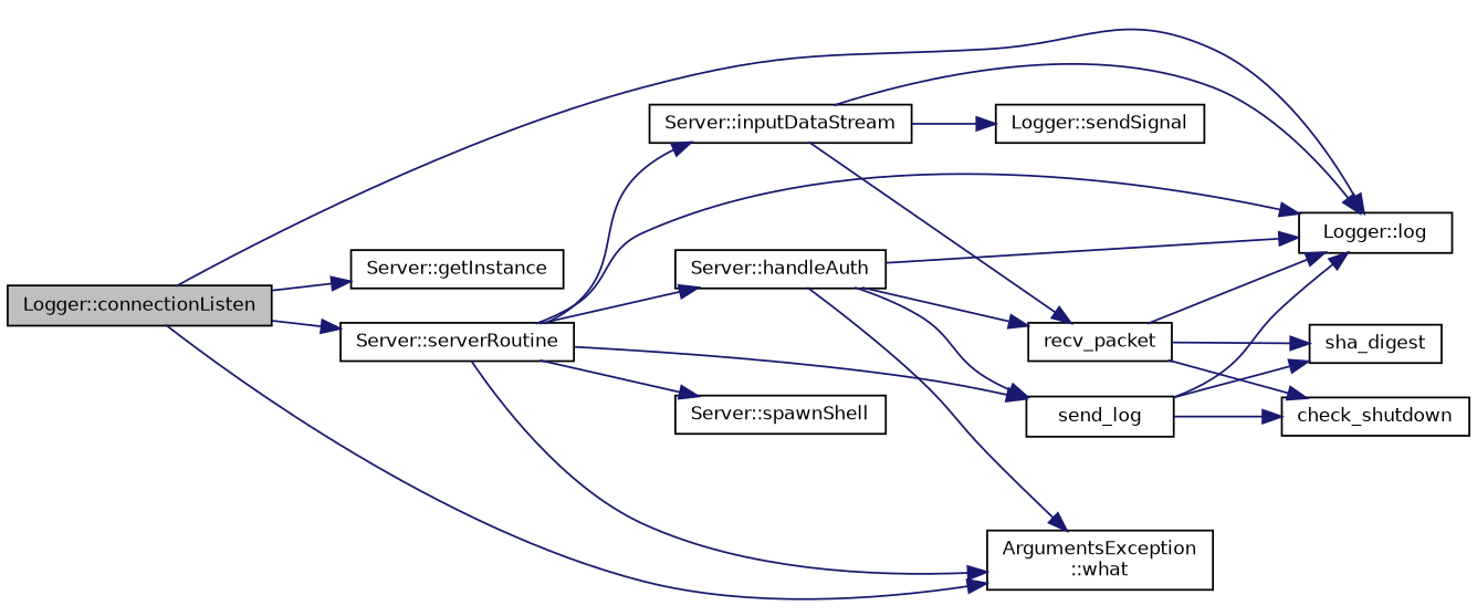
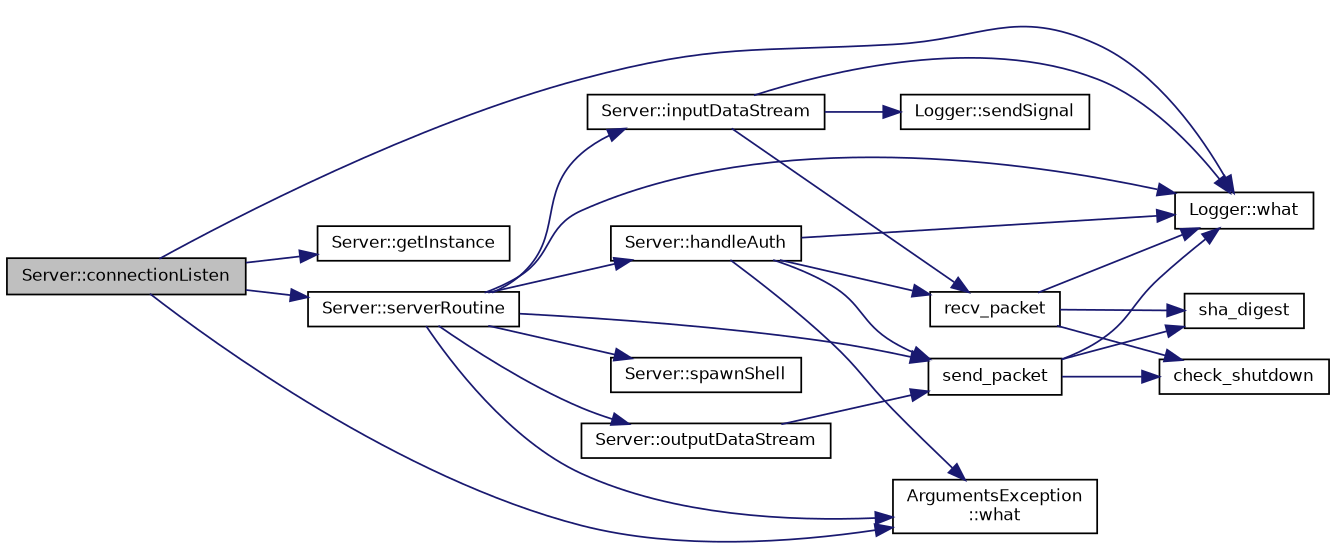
  digraph {
    rankdir=LR
    node [color=black fillcolor=white fontname=Helvetica fontsize=10 shape=record style=filled]
    edge [color=midnightblue fontname=Helvetica fontsize=10 labelfontname=Helvetica labelfontsize=10 style=solid]
-   n1 [fillcolor=grey75 fontcolor=black height=0.2 label="Logger::connectionListen" width=0.4]
-   n2 [height=0.2 label="Logger::log" width=0.4]
+   n1 [fillcolor=grey75 fontcolor=black height=0.2 label="Server::connectionListen" width=0.4]
+   n2 [height=0.2 label="Logger::what" width=0.4]
    n3 [height=0.2 label="Server::getInstance" width=0.4]
    n4 [height=0.2 label="Server::serverRoutine" width=0.4]
    n5 [height=0.2 label="ArgumentsException\l::what" width=0.4]
    n6 [height=0.2 label="Server::handleAuth" width=0.4]
-   n7 [height=0.2 label=send_log width=0.4]
+   n7 [height=0.2 label=send_packet width=0.4]
    n8 [height=0.2 label="Server::spawnShell" width=0.4]
    n9 [height=0.2 label="Server::inputDataStream" width=0.4]
+   n10 [height=0.2 label="Server::outputDataStream" width=0.4]
    n11 [height=0.2 label=recv_packet width=0.4]
    n12 [height=0.2 label=check_shutdown width=0.4]
    n13 [height=0.2 label=sha_digest width=0.4]
    n14 [height=0.2 label="Logger::sendSignal" width=0.4]
    n1 -> n2
    n1 -> n3
    n1 -> n4
    n1 -> n5
    n4 -> n2
    n4 -> n5
    n4 -> n6
    n4 -> n7
    n4 -> n8
    n4 -> n9
+   n4 -> n10
    n6 -> n2
    n6 -> n5
    n6 -> n7
    n6 -> n11
    n7 -> n2
    n7 -> n12
    n7 -> n13
    n9 -> n2
    n9 -> n11
    n9 -> n14
+   n10 -> n7
    n11 -> n2
    n11 -> n12
    n11 -> n13
  }
